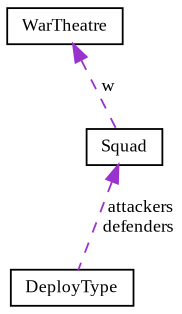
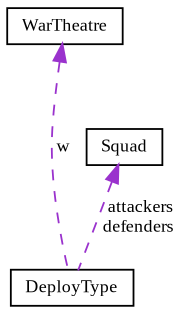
  digraph {
    fontname="Liberation Serif"
    node [color=black fillcolor=white fontname="Liberation Serif" fontsize=10 shape=record style=filled]
    edge [color=darkorchid3 dir=back fontname="Liberation Serif" fontsize=10 labelfontname=Helvetica labelfontsize=10 style=dashed]
    n1 [height=0.2 label=DeployType width=0.4]
    n2 [height=0.2 label=Squad width=0.4]
    n3 [height=0.2 label=WarTheatre width=0.4]
    n2 -> n1 [label=" attackers\ndefenders"]
-   n3 -> n2 [label=" w"]
+   n3 -> n1 [label=" w"]
  }
